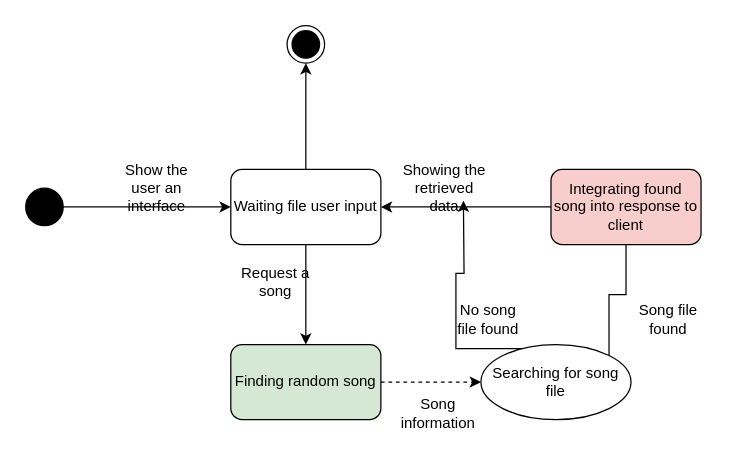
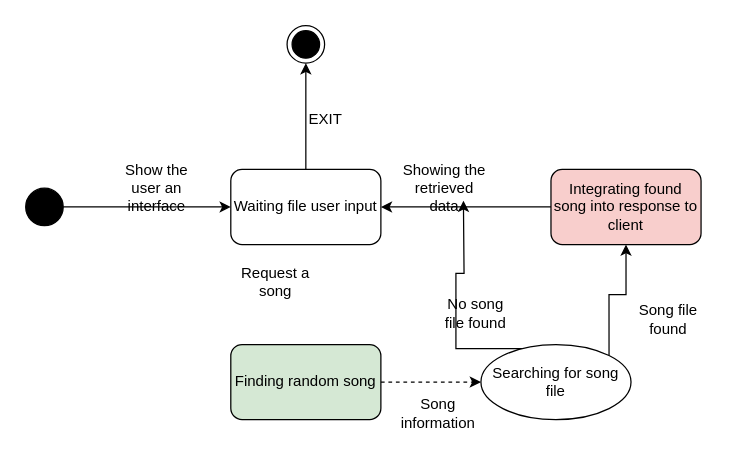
  <mxCell id="0" />
  <mxCell id="1" parent="0" />
  <mxCell id="2" style="edgeStyle=orthogonalEdgeStyle;rounded=0;orthogonalLoop=1;jettySize=auto;html=1;" edge="1" parent="1" source="3" target="6"><mxGeometry relative="1" as="geometry" /></mxCell>
  <mxCell id="3" value="" style="ellipse;fillColor=strokeColor;html=1;" vertex="1" parent="1"><mxGeometry x="20" y="150" width="30" height="30" as="geometry" /></mxCell>
- <mxCell id="4" value="" style="edgeStyle=orthogonalEdgeStyle;rounded=0;orthogonalLoop=1;jettySize=auto;html=1;" edge="1" parent="1" source="6" target="8"><mxGeometry relative="1" as="geometry" /></mxCell>
  <mxCell id="5" style="edgeStyle=orthogonalEdgeStyle;rounded=0;orthogonalLoop=1;jettySize=auto;html=1;exitX=0.5;exitY=0;exitDx=0;exitDy=0;entryX=0.5;entryY=1;entryDx=0;entryDy=0;" edge="1" parent="1" source="6" target="14"><mxGeometry relative="1" as="geometry" /></mxCell>
  <mxCell id="6" value="Waiting file user input" style="rounded=1;whiteSpace=wrap;html=1;" vertex="1" parent="1"><mxGeometry x="184" y="135" width="120" height="60" as="geometry" /></mxCell>
  <mxCell id="7" value="" style="edgeStyle=orthogonalEdgeStyle;rounded=0;orthogonalLoop=1;jettySize=auto;html=1;dashed=1;" edge="1" parent="1" source="8" target="11"><mxGeometry relative="1" as="geometry" /></mxCell>
  <mxCell id="8" value="Finding random song" style="whiteSpace=wrap;html=1;rounded=1;fillColor=#d5e8d4;" vertex="1" parent="1"><mxGeometry x="184" y="275" width="120" height="60" as="geometry" /></mxCell>
- <mxCell id="9" style="edgeStyle=orthogonalEdgeStyle;rounded=0;orthogonalLoop=1;jettySize=auto;html=1;exitX=1;exitY=0;exitDx=0;exitDy=0;entryX=0.5;entryY=1;entryDx=0;entryDy=0;endArrow=none;" edge="1" parent="1" source="11" target="13"><mxGeometry relative="1" as="geometry"><mxPoint x="504.167" y="210" as="targetPoint" /></mxGeometry></mxCell>
+ <mxCell id="9" style="edgeStyle=orthogonalEdgeStyle;rounded=0;orthogonalLoop=1;jettySize=auto;html=1;exitX=1;exitY=0;exitDx=0;exitDy=0;entryX=0.5;entryY=1;entryDx=0;entryDy=0;" edge="1" parent="1" source="11" target="13"><mxGeometry relative="1" as="geometry"><mxPoint x="504.167" y="210" as="targetPoint" /></mxGeometry></mxCell>
  <mxCell id="10" style="edgeStyle=orthogonalEdgeStyle;rounded=0;orthogonalLoop=1;jettySize=auto;html=1;exitX=0.25;exitY=0;exitDx=0;exitDy=0;" edge="1" parent="1" source="11"><mxGeometry relative="1" as="geometry"><mxPoint x="370" y="160" as="targetPoint" /></mxGeometry></mxCell>
  <mxCell id="11" value="Searching for song file" style="ellipse;whiteSpace=wrap;html=1;" vertex="1" parent="1"><mxGeometry x="384" y="275" width="120" height="60" as="geometry" /></mxCell>
  <mxCell id="12" style="edgeStyle=orthogonalEdgeStyle;rounded=0;orthogonalLoop=1;jettySize=auto;html=1;exitX=0;exitY=0.5;exitDx=0;exitDy=0;entryX=1;entryY=0.5;entryDx=0;entryDy=0;" edge="1" parent="1" source="13" target="6"><mxGeometry relative="1" as="geometry" /></mxCell>
  <mxCell id="13" value="Integrating found song into response to client" style="rounded=1;whiteSpace=wrap;html=1;fillColor=#f8cecc;" vertex="1" parent="1"><mxGeometry x="440" y="135" width="120" height="60" as="geometry" /></mxCell>
  <mxCell id="14" value="" style="ellipse;html=1;shape=endState;fillColor=strokeColor;" vertex="1" parent="1"><mxGeometry x="229" y="20" width="30" height="30" as="geometry" /></mxCell>
- <mxCell id="15" value="No song file found" style="text;html=1;strokeColor=none;fillColor=none;align=center;verticalAlign=middle;whiteSpace=wrap;rounded=0;" vertex="1" parent="1"><mxGeometry x="360" y="240" width="60" height="30" as="geometry" /></mxCell>
+ <mxCell id="15" value="No song file found" style="text;html=1;strokeColor=none;fillColor=none;align=center;verticalAlign=middle;whiteSpace=wrap;rounded=0;" vertex="1" parent="1"><mxGeometry x="350" y="235" width="60" height="30" as="geometry" /></mxCell>
  <mxCell id="16" value="Song file found" style="text;html=1;strokeColor=none;fillColor=none;align=center;verticalAlign=middle;whiteSpace=wrap;rounded=0;" vertex="1" parent="1"><mxGeometry x="504" y="240" width="60" height="30" as="geometry" /></mxCell>
  <mxCell id="17" value="Request a song" style="text;html=1;strokeColor=none;fillColor=none;align=center;verticalAlign=middle;whiteSpace=wrap;rounded=0;" vertex="1" parent="1"><mxGeometry x="190" y="210" width="60" height="30" as="geometry" /></mxCell>
  <mxCell id="18" value="Song information" style="text;html=1;strokeColor=none;fillColor=none;align=center;verticalAlign=middle;whiteSpace=wrap;rounded=0;" vertex="1" parent="1"><mxGeometry x="320" y="315" width="60" height="30" as="geometry" /></mxCell>
+ <mxCell id="19" value="EXIT" style="text;html=1;strokeColor=none;fillColor=none;align=center;verticalAlign=middle;whiteSpace=wrap;rounded=0;" vertex="1" parent="1"><mxGeometry x="230" y="80" width="60" height="30" as="geometry" /></mxCell>
  <mxCell id="20" value="Show the user an interface" style="text;html=1;strokeColor=none;fillColor=none;align=center;verticalAlign=middle;whiteSpace=wrap;rounded=0;" vertex="1" parent="1"><mxGeometry x="90" y="135" width="70" height="30" as="geometry" /></mxCell>
  <mxCell id="21" value="Showing the retrieved data" style="text;html=1;strokeColor=none;fillColor=none;align=center;verticalAlign=middle;whiteSpace=wrap;rounded=0;" vertex="1" parent="1"><mxGeometry x="320" y="135" width="70" height="30" as="geometry" /></mxCell>
